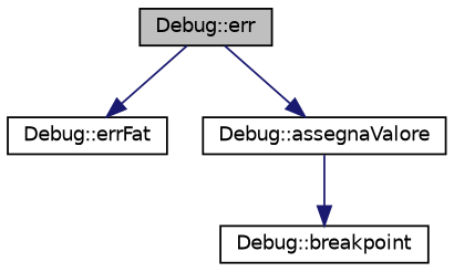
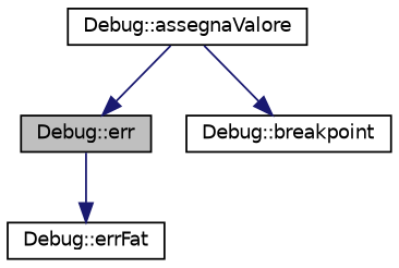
  digraph {
    rankdir=TB
    node [color=black fillcolor=white fontname=Helvetica fontsize=10 shape=record style=filled]
    edge [color=midnightblue fontname=Helvetica fontsize=10 labelfontname=Helvetica labelfontsize=10 style=solid]
    n1 [fillcolor=grey75 fontcolor=black height=0.2 label="Debug::err" width=0.4]
    n2 [height=0.2 label="Debug::errFat" width=0.4]
    n3 [height=0.2 label="Debug::assegnaValore" width=0.4]
    n4 [height=0.2 label="Debug::breakpoint" width=0.4]
    n1 -> n2
-   n1 -> n3
+   n3 -> n1
    n3 -> n4
  }
